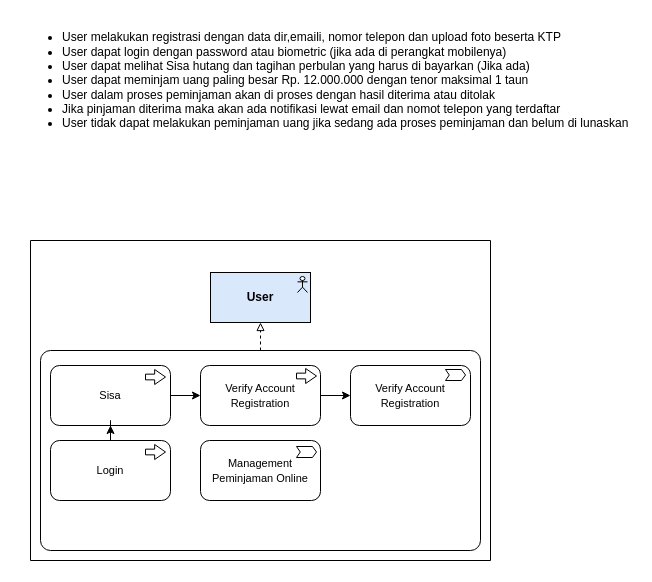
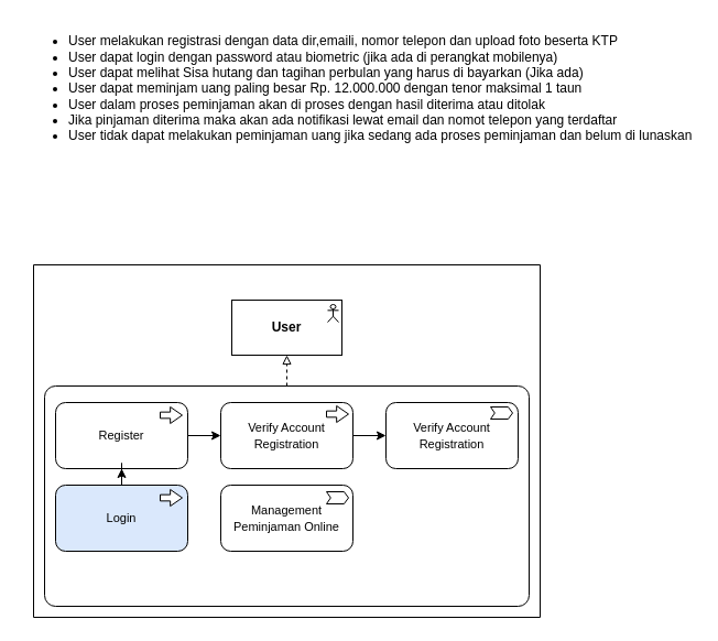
  <mxCell id="0" />
  <mxCell id="1" parent="0" />
  <mxCell id="2" value="&lt;p style=&quot;text-indent: -0.25in;&quot; class=&quot;MsoListParagraph&quot;&gt;&lt;/p&gt;&lt;ul&gt;&lt;li&gt;User melakukan registrasi dengan data dir,emaili, nomor telepon dan upload foto beserta KTP&lt;/li&gt;&lt;li&gt;&lt;span&gt;User dapat login dengan password atau biometric (jika ada di perangkat mobilenya)&lt;/span&gt;&lt;br&gt;&lt;/li&gt;&lt;li&gt;&lt;span&gt;User dapat melihat Sisa hutang dan tagihan perbulan yang harus di bayarkan (Jika ada)&lt;br&gt;&lt;/span&gt;&lt;/li&gt;&lt;li&gt;&lt;span&gt;User dapat meminjam uang paling besar Rp. 12.000.000 dengan tenor maksimal 1 taun&lt;br&gt;&lt;/span&gt;&lt;/li&gt;&lt;li&gt;&lt;span&gt;User dalam proses peminjaman akan di proses dengan hasil diterima atau ditolak&lt;br&gt;&lt;/span&gt;&lt;/li&gt;&lt;li&gt;&lt;span&gt;Jika pinjaman diterima maka akan ada notifikasi lewat email dan nomot telepon yang terdaftar&lt;br&gt;&lt;/span&gt;&lt;/li&gt;&lt;li&gt;&lt;span&gt;User tidak dapat melakukan peminjaman uang jika sedang ada proses peminjaman dan belum di lunaskan&lt;br&gt;&lt;/span&gt;&lt;/li&gt;&lt;/ul&gt;&lt;p&gt;&lt;/p&gt;" style="text;html=1;strokeColor=none;fillColor=none;align=left;verticalAlign=middle;whiteSpace=wrap;rounded=0;" vertex="1" parent="1"><mxGeometry x="20" y="20" width="610" height="120" as="geometry" /></mxCell>
  <mxCell id="3" value="" style="verticalLabelPosition=bottom;verticalAlign=top;html=1;shape=mxgraph.basic.rect;fillColor2=none;strokeWidth=1;size=20;indent=5;" vertex="1" parent="1"><mxGeometry x="30" y="240" width="460" height="320" as="geometry" /></mxCell>
- <mxCell id="4" value="&lt;b&gt;User&lt;/b&gt;" style="rounded=0;whiteSpace=wrap;html=1;fillColor=#dae8fc;" vertex="1" parent="1"><mxGeometry x="210" y="272" width="100" height="50" as="geometry" /></mxCell>
+ <mxCell id="4" value="&lt;b&gt;User&lt;/b&gt;" style="rounded=0;whiteSpace=wrap;html=1;" vertex="1" parent="1"><mxGeometry x="210" y="272" width="100" height="50" as="geometry" /></mxCell>
  <mxCell id="5" value="" style="shape=umlActor;verticalLabelPosition=bottom;verticalAlign=top;html=1;outlineConnect=0;" vertex="1" parent="1"><mxGeometry x="297" y="276" width="10" height="16" as="geometry" /></mxCell>
  <mxCell id="6" value="" style="rounded=1;whiteSpace=wrap;html=1;arcSize=5;" vertex="1" parent="1"><mxGeometry x="40" y="350" width="440" height="200" as="geometry" /></mxCell>
  <mxCell id="7" value="" style="edgeStyle=orthogonalEdgeStyle;rounded=0;orthogonalLoop=1;jettySize=auto;html=1;fontSize=11;" edge="1" parent="1" source="8" target="11"><mxGeometry relative="1" as="geometry" /></mxCell>
- <mxCell id="8" value="&lt;font style=&quot;font-size: 11px;&quot;&gt;Sisa&lt;/font&gt;" style="rounded=1;whiteSpace=wrap;html=1;" vertex="1" parent="1"><mxGeometry x="50" y="365" width="120" height="60" as="geometry" /></mxCell>
+ <mxCell id="8" value="&lt;font style=&quot;font-size: 11px;&quot;&gt;Register&lt;/font&gt;" style="rounded=1;whiteSpace=wrap;html=1;" vertex="1" parent="1"><mxGeometry x="50" y="365" width="120" height="60" as="geometry" /></mxCell>
  <mxCell id="9" value="" style="html=1;shadow=0;dashed=0;align=center;verticalAlign=middle;shape=mxgraph.arrows2.arrow;dy=0.62;dx=10.84;notch=0;" vertex="1" parent="1"><mxGeometry x="145" y="369" width="20" height="15" as="geometry" /></mxCell>
  <mxCell id="10" value="" style="edgeStyle=orthogonalEdgeStyle;rounded=0;orthogonalLoop=1;jettySize=auto;html=1;fontSize=11;" edge="1" parent="1" source="11" target="13"><mxGeometry relative="1" as="geometry" /></mxCell>
  <mxCell id="11" value="&lt;font style=&quot;font-size: 11px;&quot;&gt;Verify Account Registration&lt;/font&gt;" style="rounded=1;whiteSpace=wrap;html=1;" vertex="1" parent="1"><mxGeometry x="200" y="365" width="120" height="60" as="geometry" /></mxCell>
  <mxCell id="12" value="" style="html=1;shadow=0;dashed=0;align=center;verticalAlign=middle;shape=mxgraph.arrows2.arrow;dy=0.62;dx=10.84;notch=0;" vertex="1" parent="1"><mxGeometry x="296" y="368" width="20" height="15" as="geometry" /></mxCell>
  <mxCell id="13" value="&lt;font style=&quot;font-size: 11px;&quot;&gt;Verify Account Registration&lt;/font&gt;" style="rounded=1;whiteSpace=wrap;html=1;" vertex="1" parent="1"><mxGeometry x="350" y="365" width="120" height="60" as="geometry" /></mxCell>
  <mxCell id="14" value="" style="html=1;shadow=0;dashed=0;align=center;verticalAlign=middle;shape=mxgraph.arrows2.arrow;dy=0;dx=4.07;notch=3.8;fontSize=11;" vertex="1" parent="1"><mxGeometry x="445" y="369" width="20" height="11" as="geometry" /></mxCell>
  <mxCell id="15" value="" style="edgeStyle=orthogonalEdgeStyle;rounded=0;orthogonalLoop=1;jettySize=auto;html=1;fontSize=11;" edge="1" parent="1" source="16" target="8"><mxGeometry relative="1" as="geometry" /></mxCell>
- <mxCell id="16" value="&lt;font style=&quot;font-size: 11px;&quot;&gt;Login&lt;/font&gt;" style="rounded=1;whiteSpace=wrap;html=1;" vertex="1" parent="1"><mxGeometry x="50" y="440" width="120" height="60" as="geometry" /></mxCell>
+ <mxCell id="16" value="&lt;font style=&quot;font-size: 11px;&quot;&gt;Login&lt;/font&gt;" style="rounded=1;whiteSpace=wrap;html=1;fillColor=#dae8fc;" vertex="1" parent="1"><mxGeometry x="50" y="440" width="120" height="60" as="geometry" /></mxCell>
  <mxCell id="17" value="" style="html=1;shadow=0;dashed=0;align=center;verticalAlign=middle;shape=mxgraph.arrows2.arrow;dy=0.62;dx=10.84;notch=0;" vertex="1" parent="1"><mxGeometry x="145" y="444" width="20" height="15" as="geometry" /></mxCell>
  <mxCell id="18" value="&lt;span style=&quot;font-size: 11px;&quot;&gt;Management Peminjaman Online&lt;/span&gt;" style="rounded=1;whiteSpace=wrap;html=1;" vertex="1" parent="1"><mxGeometry x="200" y="440" width="120" height="60" as="geometry" /></mxCell>
  <mxCell id="19" value="" style="html=1;shadow=0;dashed=0;align=center;verticalAlign=middle;shape=mxgraph.arrows2.arrow;dy=0;dx=4.07;notch=3.8;fontSize=11;" vertex="1" parent="1"><mxGeometry x="296" y="446" width="20" height="11" as="geometry" /></mxCell>
  <mxCell id="20" value="" style="edgeStyle=segmentEdgeStyle;endArrow=block;html=1;rounded=0;fontSize=11;entryX=0.5;entryY=1;entryDx=0;entryDy=0;strokeColor=default;dashed=1;endFill=0;" edge="1" parent="1" target="4"><mxGeometry width="50" height="50" relative="1" as="geometry"><mxPoint x="260" y="350" as="sourcePoint" /><mxPoint x="270" y="340" as="targetPoint" /></mxGeometry></mxCell>
